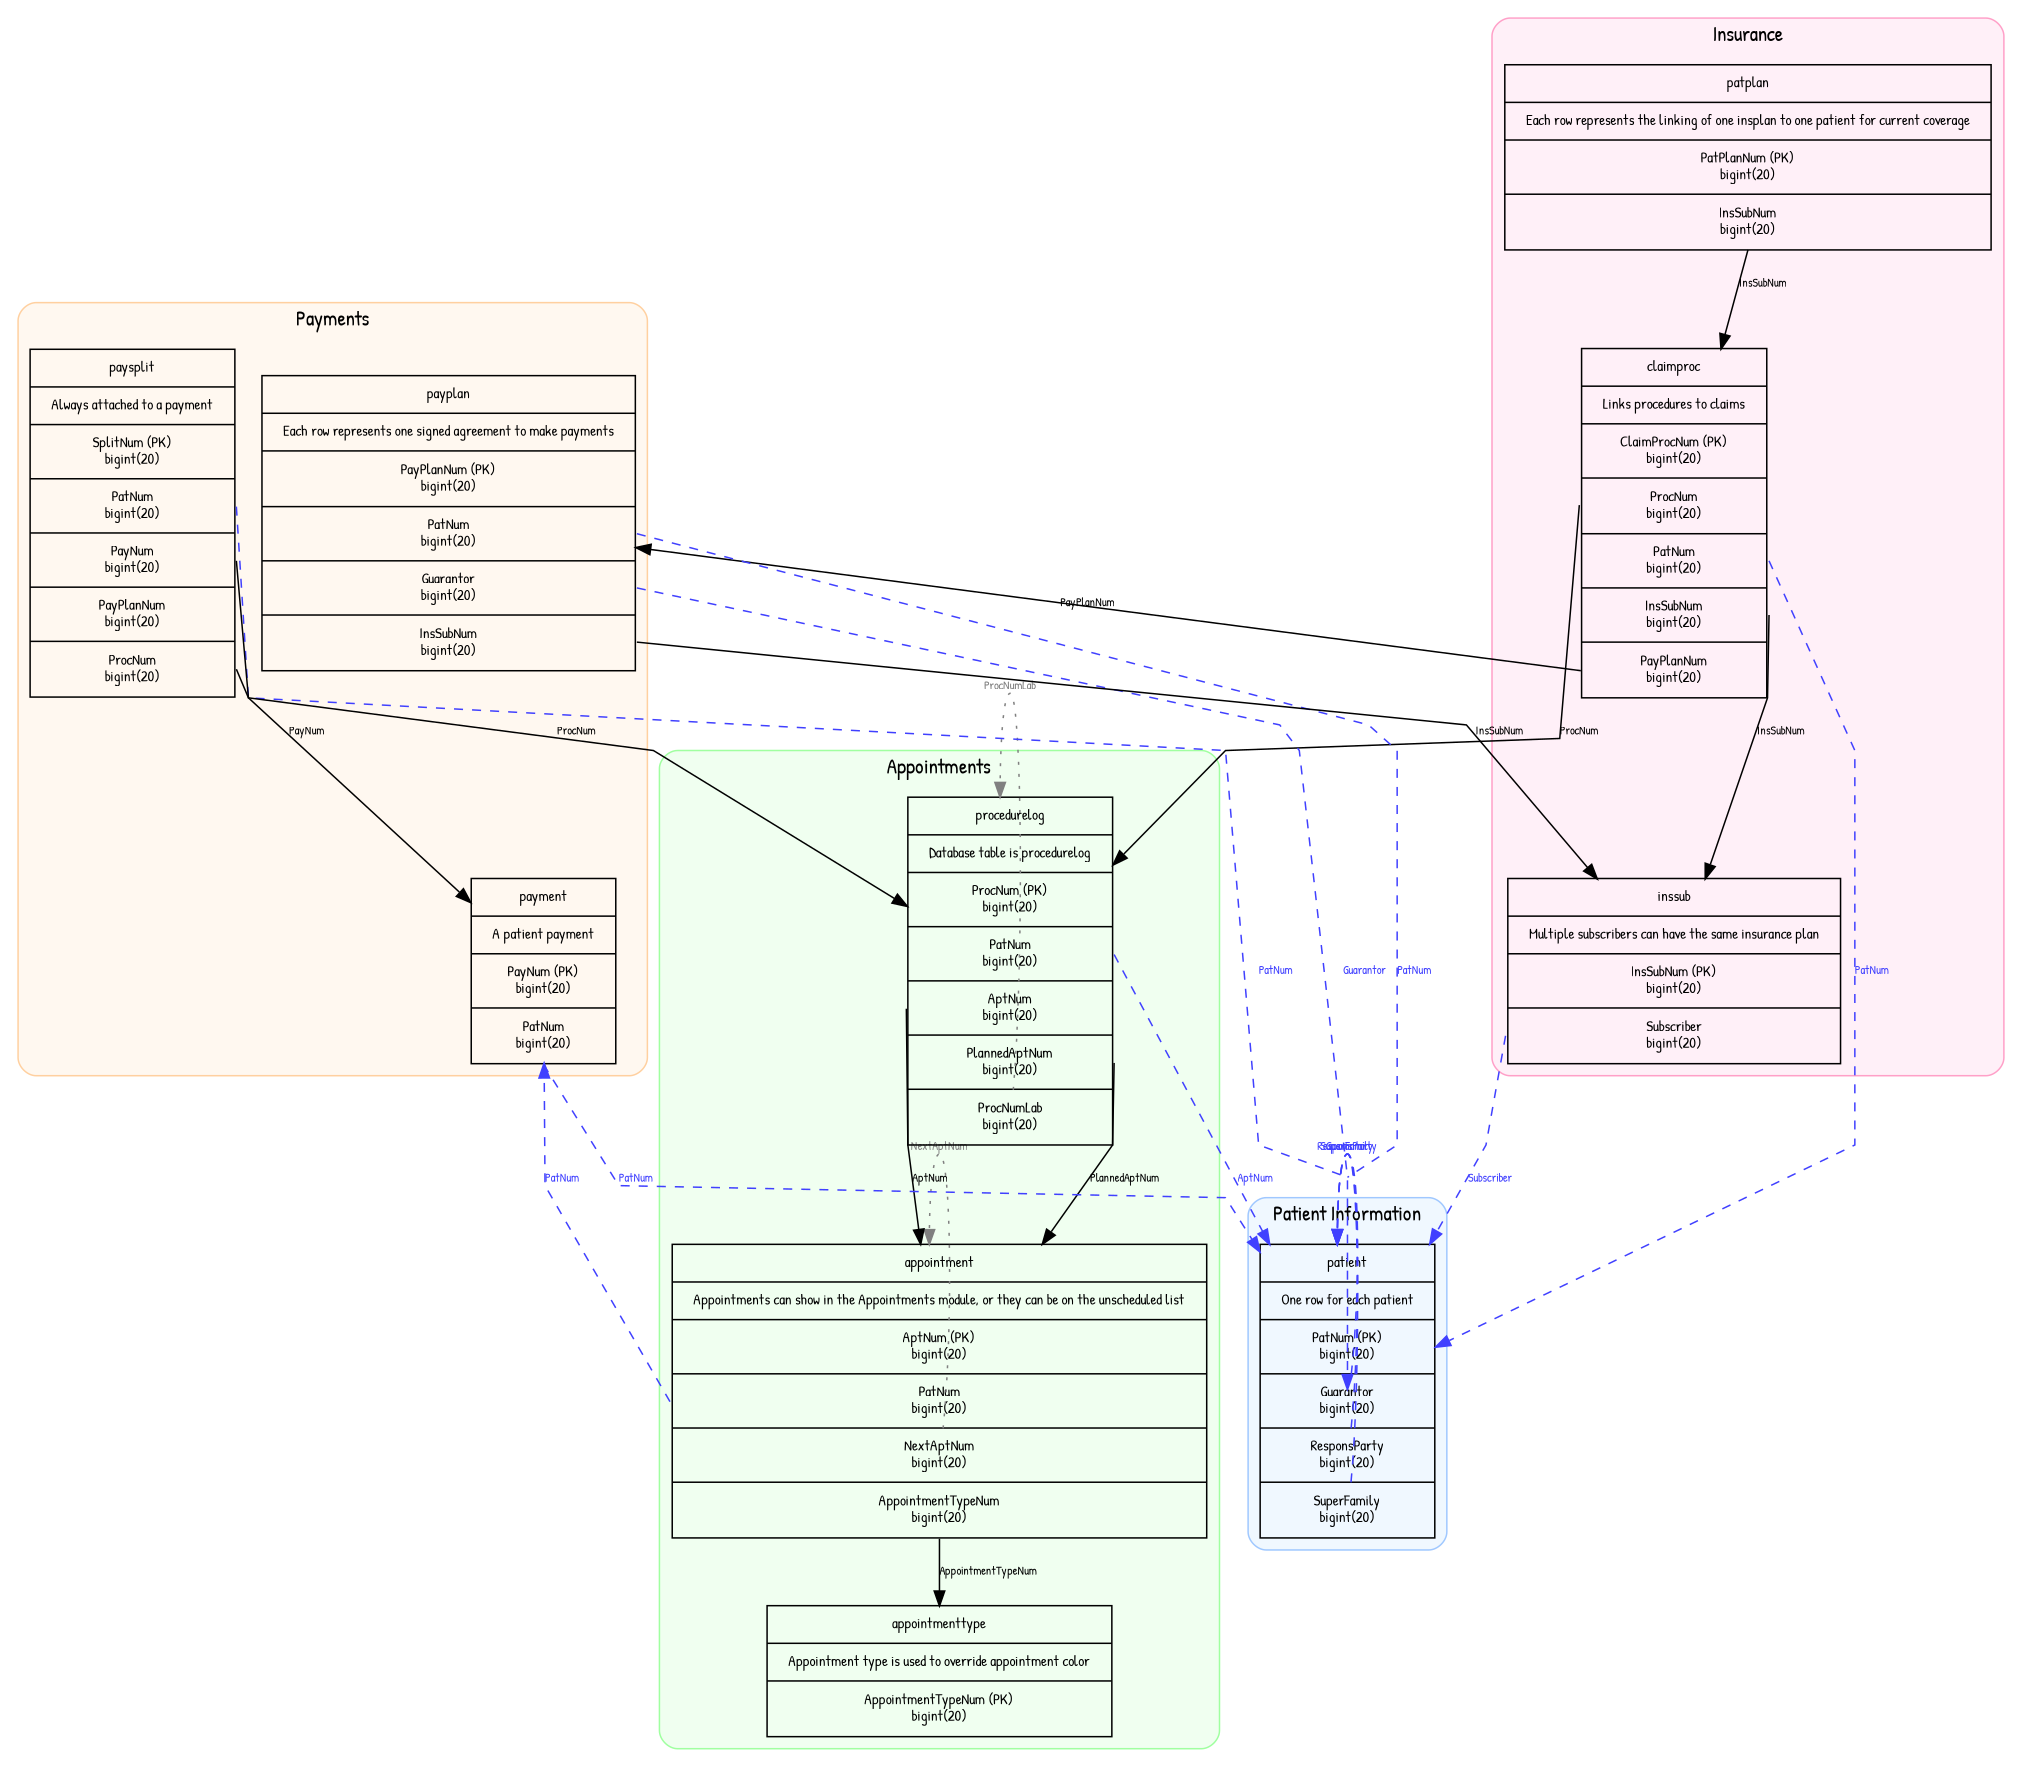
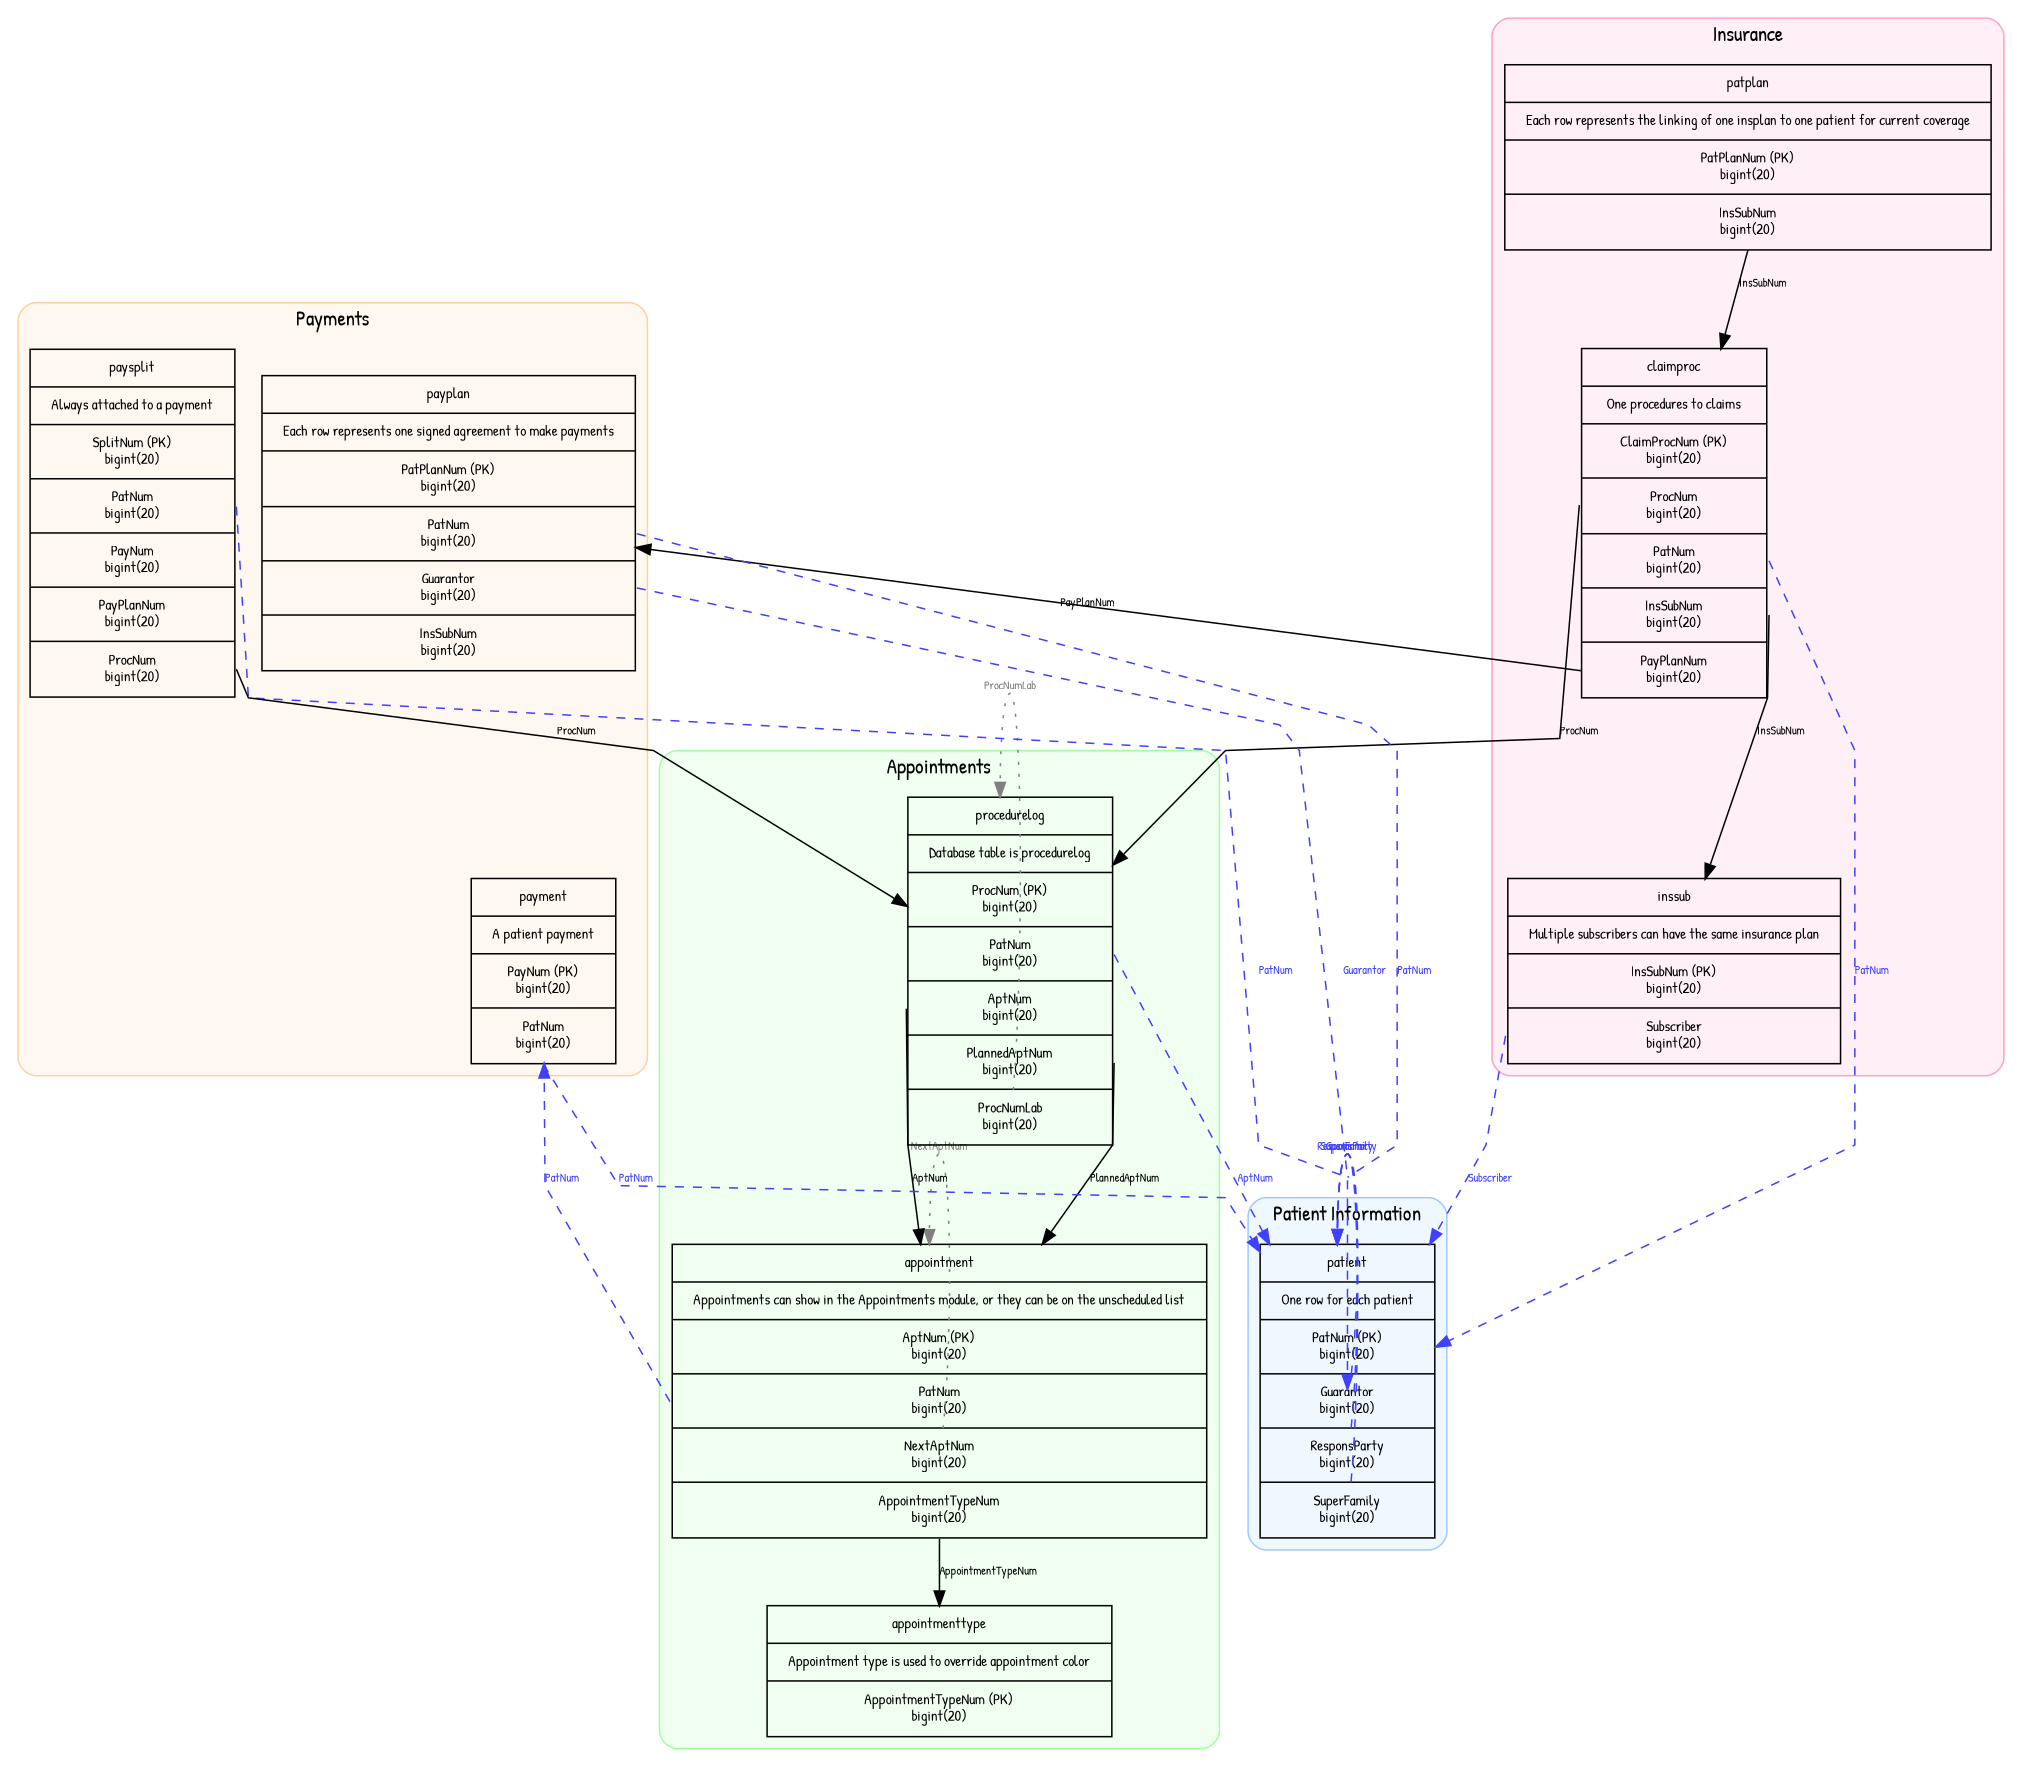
  digraph {
    compound=true
    concentrate=true
    fontname="Patrick Hand"
    rankdir=TB
    splines=polyline
    node [fontname="Patrick Hand" fontsize=10 margin="0.2,0.1" shape=record]
    edge [color="#4040ff" fontcolor="#4040ff" fontname="Patrick Hand" fontsize=8 style=dashed tailport=PatNum]
    n1 [label="{patient|<desc>One row for each patient|<PatNum> PatNum (PK)\nbigint(20)|<Guarantor> Guarantor\nbigint(20)|<ResponsParty> ResponsParty\nbigint(20)|<SuperFamily> SuperFamily\nbigint(20)}"]
    n2 [label="{appointment|<desc>Appointments can show in the Appointments module, or they can be on the unscheduled list|<AptNum> AptNum (PK)\nbigint(20)|<PatNum> PatNum\nbigint(20)|<NextAptNum> NextAptNum\nbigint(20)|<AppointmentTypeNum> AppointmentTypeNum\nbigint(20)}"]
    n3 [label="{appointmenttype|<desc>Appointment type is used to override appointment color|<AppointmentTypeNum> AppointmentTypeNum (PK)\nbigint(20)}"]
    n4 [label="{procedurelog|<desc>Database table is procedurelog|<ProcNum> ProcNum (PK)\nbigint(20)|<PatNum> PatNum\nbigint(20)|<AptNum> AptNum\nbigint(20)|<PlannedAptNum> PlannedAptNum\nbigint(20)|<ProcNumLab> ProcNumLab\nbigint(20)}"]
    n5 [label="{inssub|<desc>Multiple subscribers can have the same insurance plan|<InsSubNum> InsSubNum (PK)\nbigint(20)|<Subscriber> Subscriber\nbigint(20)}"]
    n6 [label="{patplan|<desc>Each row represents the linking of one insplan to one patient for current coverage|<PatPlanNum> PatPlanNum (PK)\nbigint(20)|<InsSubNum> InsSubNum\nbigint(20)}"]
-   n7 [label="{claimproc|<desc>Links procedures to claims|<ClaimProcNum> ClaimProcNum (PK)\nbigint(20)|<ProcNum> ProcNum\nbigint(20)|<PatNum> PatNum\nbigint(20)|<InsSubNum> InsSubNum\nbigint(20)|<PayPlanNum> PayPlanNum\nbigint(20)}"]
+   n7 [label="{claimproc|<desc>One procedures to claims|<ClaimProcNum> ClaimProcNum (PK)\nbigint(20)|<ProcNum> ProcNum\nbigint(20)|<PatNum> PatNum\nbigint(20)|<InsSubNum> InsSubNum\nbigint(20)|<PayPlanNum> PayPlanNum\nbigint(20)}"]
    n8 [label="{payment|<desc>A patient payment|<PayNum> PayNum (PK)\nbigint(20)|<PatNum> PatNum\nbigint(20)}"]
-   n9 [label="{payplan|<desc>Each row represents one signed agreement to make payments|<PayPlanNum> PayPlanNum (PK)\nbigint(20)|<PatNum> PatNum\nbigint(20)|<Guarantor> Guarantor\nbigint(20)|<InsSubNum> InsSubNum\nbigint(20)}"]
+   n9 [label="{payplan|<desc>Each row represents one signed agreement to make payments|<PayPlanNum> PatPlanNum (PK)\nbigint(20)|<PatNum> PatNum\nbigint(20)|<Guarantor> Guarantor\nbigint(20)|<InsSubNum> InsSubNum\nbigint(20)}"]
    n10 [label="{paysplit|<desc>Always attached to a payment|<SplitNum> SplitNum (PK)\nbigint(20)|<PatNum> PatNum\nbigint(20)|<PayNum> PayNum\nbigint(20)|<PayPlanNum> PayPlanNum\nbigint(20)|<ProcNum> ProcNum\nbigint(20)}"]
    subgraph cluster_1 {
      bgcolor="#f0f8ff"
      color="#a0c8ff"
      label="Patient Information"
      style=rounded
      n1
    }
    subgraph cluster_2 {
      bgcolor="#f0fff0"
      color="#a0ffa0"
      label=Appointments
      style=rounded
      n2
      n3
      n4
    }
    subgraph cluster_3 {
      bgcolor="#fff0f8"
      color="#ffa0c8"
      label=Insurance
      style=rounded
      n5
      n6
      n7
    }
    subgraph cluster_4 {
      bgcolor="#fff8f0"
      color="#ffd0a0"
      label=Payments
      style=rounded
      n8
      n9
      n10
    }
    n1 -> n1 [label=Guarantor tailport=Guarantor]
    n1 -> n1 [label=ResponsParty tailport=ResponsParty]
    n1 -> n1 [label=SuperFamily tailport=SuperFamily]
    n2 -> n2 [color="#808080" fontcolor="#808080" label=NextAptNum style=dotted tailport=NextAptNum]
    n2 -> n3 [label=AppointmentTypeNum tailport=AppointmentTypeNum color="" fontcolor="" style=""]
    n2 -> n8 [label=PatNum]
    n4 -> n1 [label=AptNum]
    n4 -> n2 [label=AptNum tailport=AptNum color="" fontcolor="" style=""]
    n4 -> n2 [label=PlannedAptNum tailport=PlannedAptNum color="" fontcolor="" style=""]
    n4 -> n4 [color="#808080" fontcolor="#808080" label=ProcNumLab style=dotted tailport=ProcNumLab]
    n5 -> n1 [label=Subscriber tailport=Subscriber]
    n6 -> n7 [label=InsSubNum tailport=InsSubNum color="" fontcolor="" style=""]
    n7 -> n1 [label=PatNum]
    n7 -> n4 [label=ProcNum tailport=ProcNum color="" fontcolor="" style=""]
    n7 -> n5 [label=InsSubNum tailport=InsSubNum color="" fontcolor="" style=""]
    n7 -> n9 [label=PayPlanNum tailport=PayPlanNum color="" fontcolor="" style=""]
    n8 -> n1 [label=PatNum]
    n9 -> n1 [label=PatNum]
    n9 -> n1 [label=Guarantor tailport=Guarantor]
-   n9 -> n5 [label=InsSubNum tailport=InsSubNum color="" fontcolor="" style=""]
    n10 -> n1 [label=PatNum]
    n10 -> n4 [label=ProcNum tailport=ProcNum color="" fontcolor="" style=""]
-   n10 -> n8 [label=PayNum tailport=PayNum color="" fontcolor="" style=""]
  }
